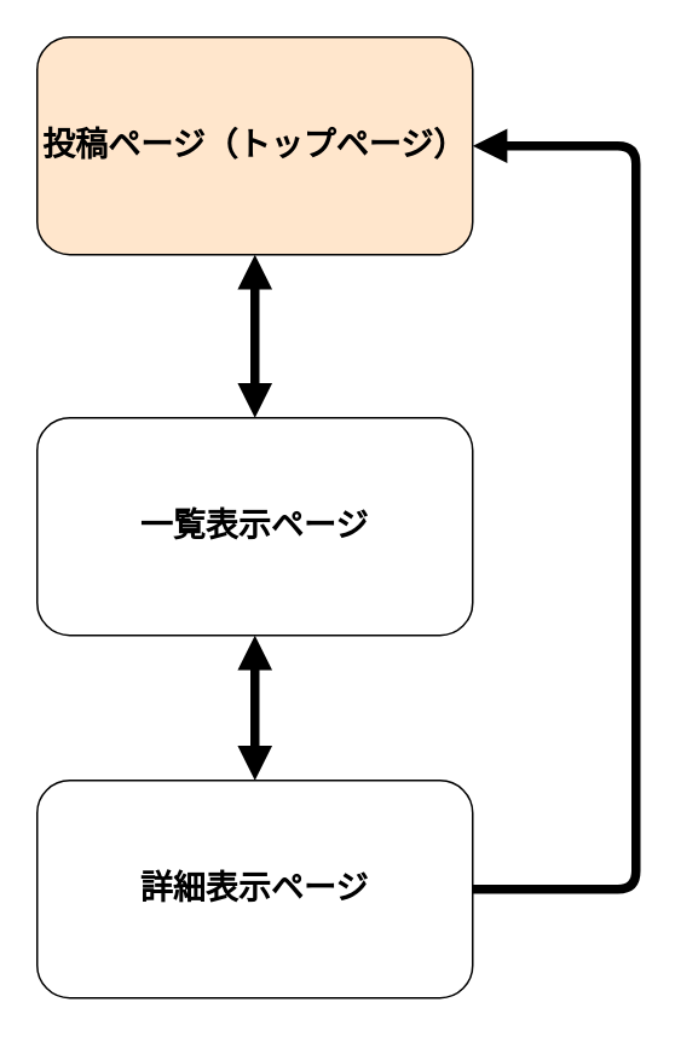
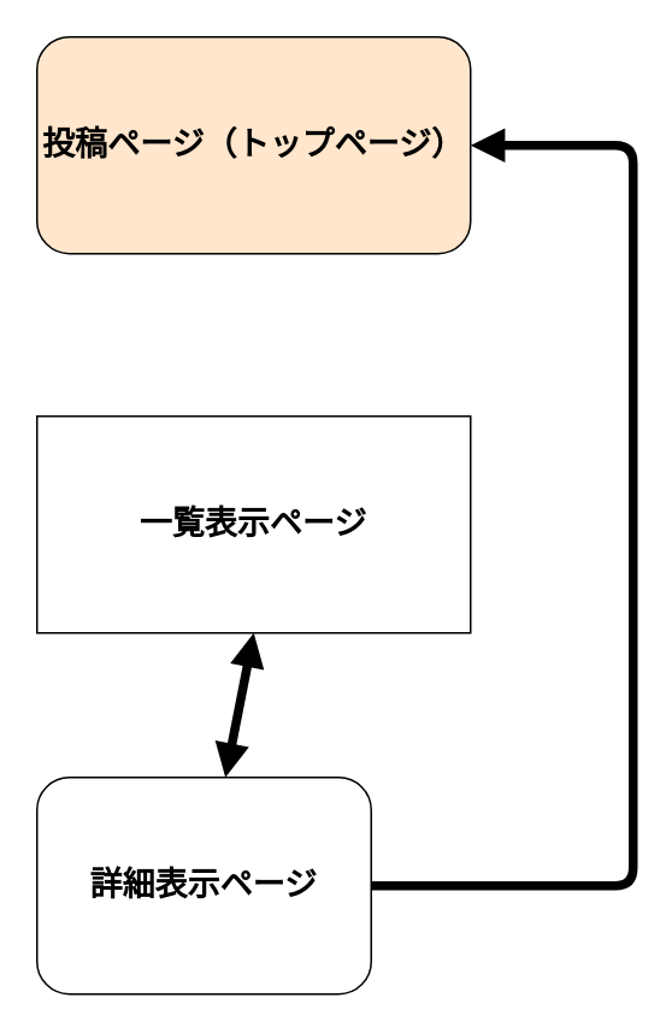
  <mxCell id="0" />
  <mxCell id="1" parent="0" />
- <mxCell id="2" style="edgeStyle=none;html=1;startArrow=block;startFill=1;endArrow=block;endFill=1;strokeWidth=5;" edge="1" parent="1" source="3" target="4"><mxGeometry relative="1" as="geometry" /></mxCell>
  <mxCell id="3" value="&lt;font style=&quot;font-size: 18px;&quot;&gt;&lt;b&gt;投稿ページ（トップページ）&lt;/b&gt;&lt;/font&gt;" style="rounded=1;whiteSpace=wrap;html=1;fillColor=#ffe6cc;" vertex="1" parent="1"><mxGeometry x="20" y="20" width="240" height="120" as="geometry" /></mxCell>
- <mxCell id="4" value="&lt;span style=&quot;font-size: 18px;&quot;&gt;&lt;b&gt;一覧表示ページ&lt;/b&gt;&lt;/span&gt;" style="rounded=1;whiteSpace=wrap;html=1;" vertex="1" parent="1"><mxGeometry x="20" y="230" width="240" height="120" as="geometry" /></mxCell>
+ <mxCell id="4" value="&lt;span style=&quot;font-size: 18px;&quot;&gt;&lt;b&gt;一覧表示ページ&lt;/b&gt;&lt;/span&gt;" style="whiteSpace=wrap;html=1;rounded=0;" vertex="1" parent="1"><mxGeometry x="20" y="230" width="240" height="120" as="geometry" /></mxCell>
  <mxCell id="5" style="edgeStyle=none;html=1;entryX=0.5;entryY=1;entryDx=0;entryDy=0;strokeWidth=5;endArrow=block;endFill=1;startArrow=block;startFill=1;" edge="1" parent="1" source="7" target="4"><mxGeometry relative="1" as="geometry" /></mxCell>
  <mxCell id="6" style="edgeStyle=elbowEdgeStyle;html=1;exitX=1;exitY=0.5;exitDx=0;exitDy=0;entryX=1;entryY=0.5;entryDx=0;entryDy=0;strokeWidth=5;endArrow=block;endFill=1;" edge="1" parent="1" source="7" target="3"><mxGeometry relative="1" as="geometry"><Array as="points"><mxPoint x="350" y="300" /></Array></mxGeometry></mxCell>
- <mxCell id="7" value="&lt;font style=&quot;font-size: 18px;&quot;&gt;&lt;b&gt;詳細表示ページ&lt;/b&gt;&lt;/font&gt;" style="rounded=1;whiteSpace=wrap;html=1;" vertex="1" parent="1"><mxGeometry x="20" y="430" width="240" height="120" as="geometry" /></mxCell>
+ <mxCell id="7" value="&lt;font style=&quot;font-size: 18px;&quot;&gt;&lt;b&gt;詳細表示ページ&lt;/b&gt;&lt;/font&gt;" style="rounded=1;whiteSpace=wrap;html=1;" vertex="1" parent="1"><mxGeometry x="20" y="430" width="185" height="120" as="geometry" /></mxCell>
